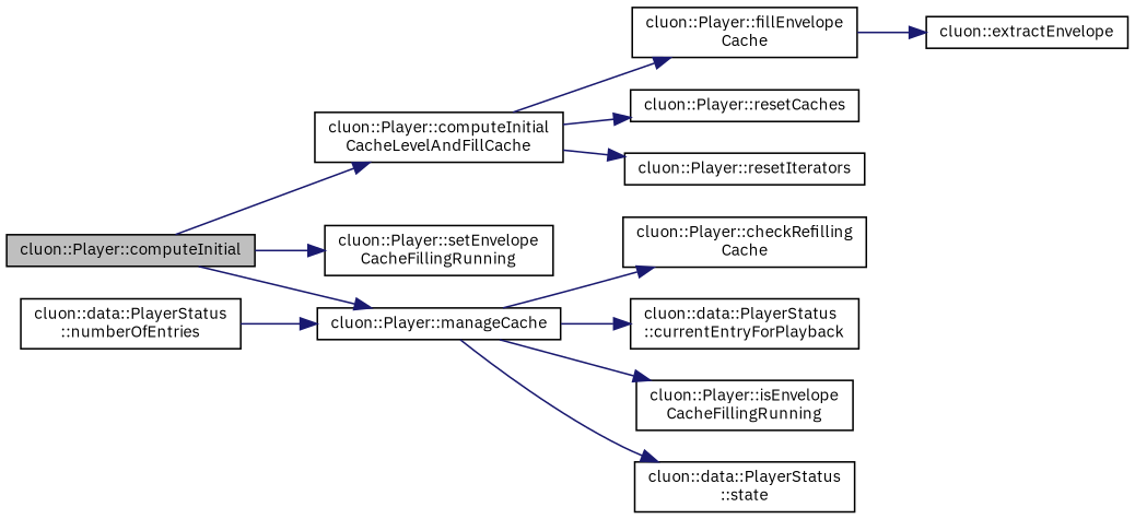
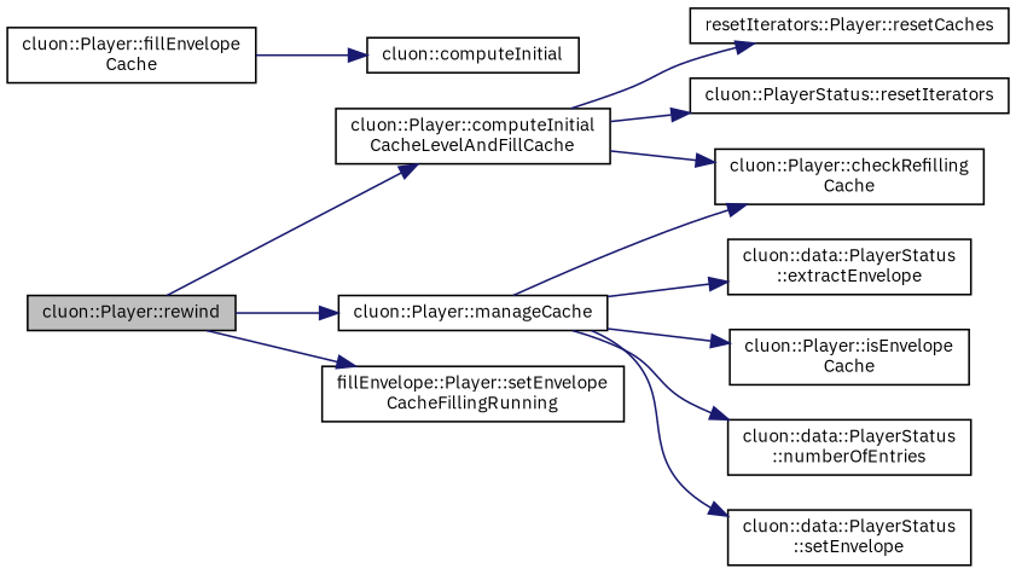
  digraph {
    fontname="IBM Plex Sans"
    rankdir=LR
    node [color=black fillcolor=white fontname="IBM Plex Sans" fontsize=10 shape=record style=filled]
    edge [color=midnightblue fontname="IBM Plex Sans" fontsize=10 labelfontname=Helvetica labelfontsize=10 style=solid]
-   n1 [fillcolor=grey75 fontcolor=black height=0.2 label="cluon::Player::computeInitial" width=0.4]
+   n1 [fillcolor=grey75 fontcolor=black height=0.2 label="cluon::Player::rewind" width=0.4]
    n2 [height=0.2 label="cluon::Player::computeInitial\lCacheLevelAndFillCache" width=0.4]
    n3 [height=0.2 label="cluon::Player::manageCache" width=0.4]
-   n4 [height=0.2 label="cluon::Player::setEnvelope\lCacheFillingRunning" width=0.4]
+   n4 [height=0.2 label="fillEnvelope::Player::setEnvelope\lCacheFillingRunning" width=0.4]
    n5 [height=0.2 label="cluon::Player::fillEnvelope\lCache" width=0.4]
-   n6 [height=0.2 label="cluon::Player::resetCaches" width=0.4]
-   n7 [height=0.2 label="cluon::Player::resetIterators" width=0.4]
+   n6 [height=0.2 label="resetIterators::Player::resetCaches" width=0.4]
+   n7 [height=0.2 label="cluon::PlayerStatus::resetIterators" width=0.4]
    n8 [height=0.2 label="cluon::Player::checkRefilling\lCache" width=0.4]
-   n9 [height=0.2 label="cluon::data::PlayerStatus\l::currentEntryForPlayback" width=0.4]
-   n10 [height=0.2 label="cluon::Player::isEnvelope\lCacheFillingRunning" width=0.4]
+   n9 [height=0.2 label="cluon::data::PlayerStatus\l::extractEnvelope" width=0.4]
+   n10 [height=0.2 label="cluon::Player::isEnvelope\lCache" width=0.4]
    n11 [height=0.2 label="cluon::data::PlayerStatus\l::numberOfEntries" width=0.4]
-   n12 [height=0.2 label="cluon::data::PlayerStatus\l::state" width=0.4]
-   n13 [height=0.2 label="cluon::extractEnvelope" width=0.4]
+   n12 [height=0.2 label="cluon::data::PlayerStatus\l::setEnvelope" width=0.4]
+   n13 [height=0.2 label="cluon::computeInitial" width=0.4]
    n1 -> n2
    n1 -> n3
    n1 -> n4
-   n2 -> n5
+   n2 -> n8
    n2 -> n6
    n2 -> n7
    n3 -> n8
    n3 -> n9
    n3 -> n10
-   n11 -> n3
+   n3 -> n11
    n3 -> n12
    n5 -> n13
  }
